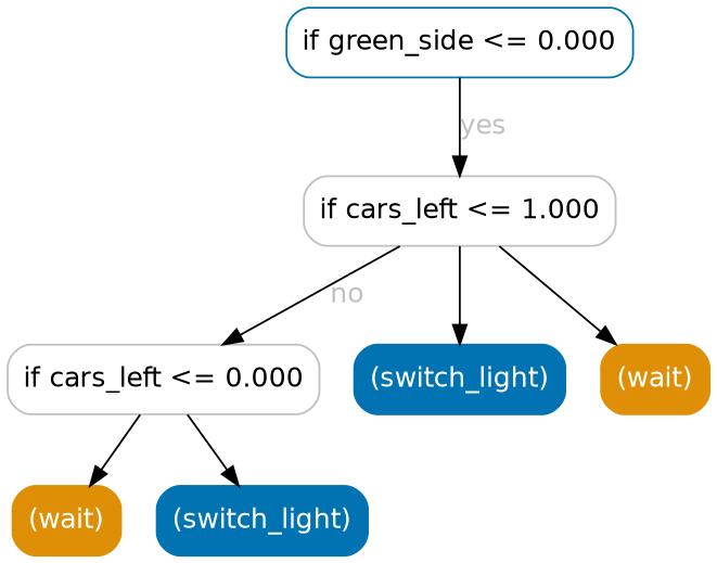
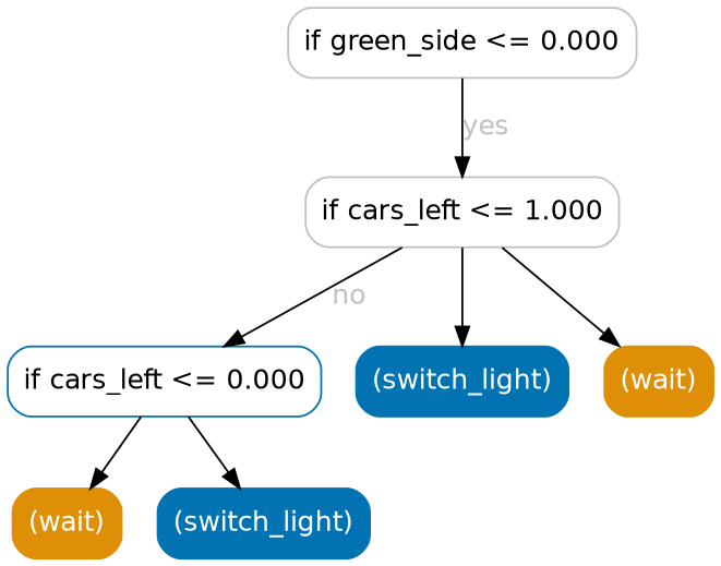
  digraph {
    node [color=gray fillcolor=white fontname=helvetica shape=box style="filled, rounded" fontcolor=white]
    edge [fontcolor=gray fontname=helvetica]
-   n1 [color="#0173b2" height=0.5 label="if green_side <= 0.000" width=2.4861 fontcolor=""]
+   n1 [height=0.5 label="if green_side <= 0.000" width=2.4861 fontcolor=""]
    n2 [height=0.5 label="if cars_left <= 1.000" width=2.2361 fontcolor=""]
-   n3 [height=0.5 label="if cars_left <= 0.000" width=2.2361 fontcolor=""]
+   n3 [color="#0173b2" height=0.5 label="if cars_left <= 0.000" width=2.2361 fontcolor=""]
    n4 [color="#0173b2" fillcolor="#0173b2" height=0.5 label="(switch_light)" width=1.5139]
    n5 [color="#de8f05" fillcolor="#de8f05" height=0.5 label="(wait)" width=0.77778]
    n6 [color="#de8f05" fillcolor="#de8f05" height=0.5 label="(wait)" width=0.77778]
    n7 [color="#0173b2" fillcolor="#0173b2" height=0.5 label="(switch_light)" width=1.5139]
    n1 -> n2 [label=yes]
    n2 -> n3 [label=no]
    n2 -> n4
    n2 -> n5
    n3 -> n6
    n3 -> n7
  }
